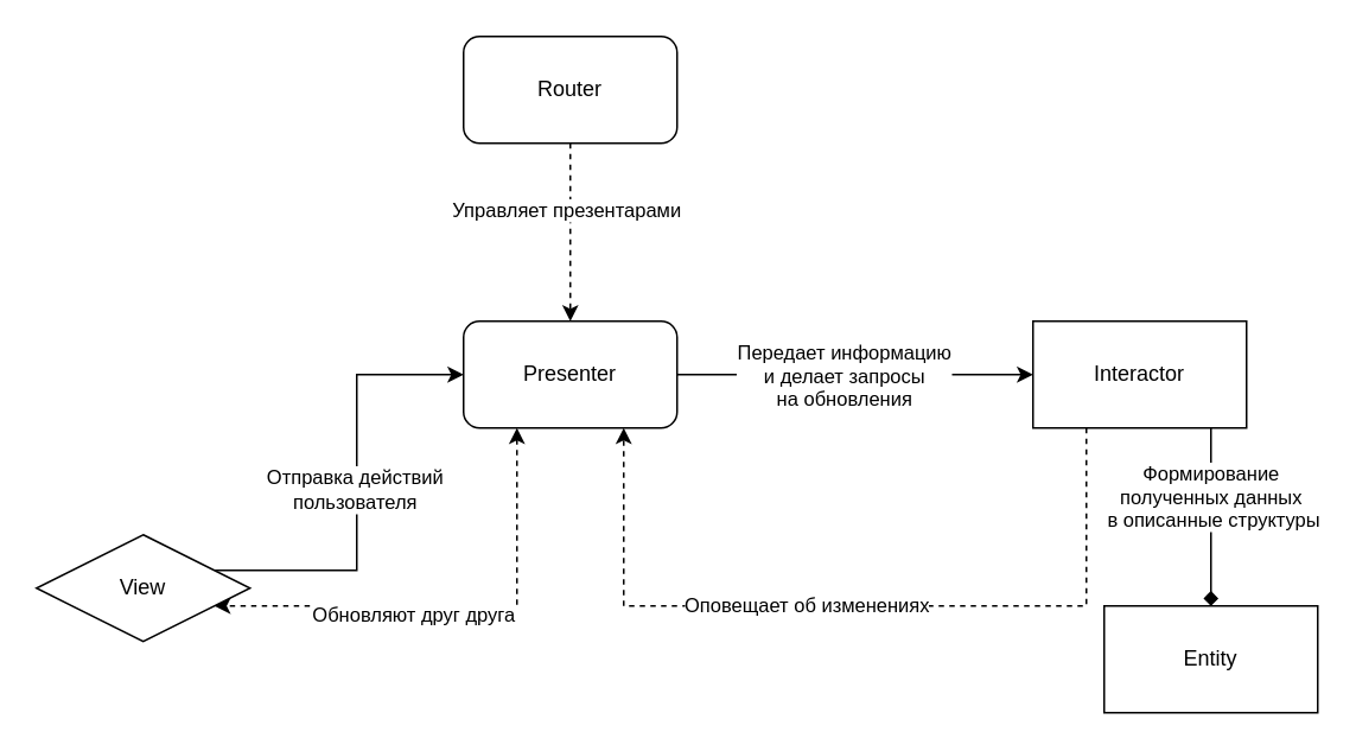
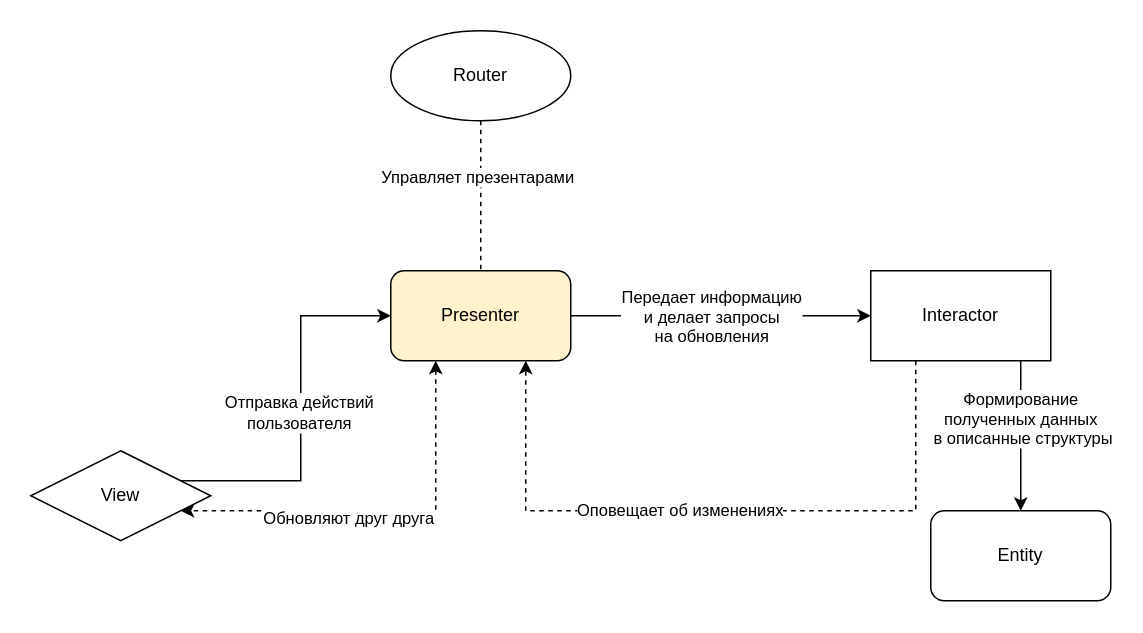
  <mxCell id="0" />
  <mxCell id="1" parent="0" />
  <mxCell id="2" style="edgeStyle=orthogonalEdgeStyle;rounded=0;orthogonalLoop=1;jettySize=auto;html=1;entryX=0;entryY=0.5;entryDx=0;entryDy=0;" edge="1" parent="1" source="4" target="9"><mxGeometry relative="1" as="geometry"><Array as="points"><mxPoint x="200" y="320" /><mxPoint x="200" y="210" /></Array></mxGeometry></mxCell>
  <mxCell id="3" value="Отправка действий &lt;br&gt;пользователя" style="edgeLabel;html=1;align=center;verticalAlign=middle;resizable=0;points=[];" vertex="1" connectable="0" parent="2"><mxGeometry x="0.15" y="2" relative="1" as="geometry"><mxPoint y="18" as="offset" /></mxGeometry></mxCell>
  <mxCell id="4" value="View" style="rhombus;whiteSpace=wrap;html=1;" vertex="1" parent="1"><mxGeometry x="20" y="300" width="120" height="60" as="geometry" /></mxCell>
  <mxCell id="5" style="edgeStyle=orthogonalEdgeStyle;rounded=0;orthogonalLoop=1;jettySize=auto;html=1;startArrow=classic;startFill=1;dashed=1;exitX=0.25;exitY=1;exitDx=0;exitDy=0;" edge="1" parent="1" source="9" target="4"><mxGeometry relative="1" as="geometry"><Array as="points"><mxPoint x="290" y="340" /></Array></mxGeometry></mxCell>
  <mxCell id="6" value="Обновляют друг друга" style="edgeLabel;html=1;align=center;verticalAlign=middle;resizable=0;points=[];" vertex="1" connectable="0" parent="5"><mxGeometry x="0.179" y="4" relative="1" as="geometry"><mxPoint as="offset" /></mxGeometry></mxCell>
  <mxCell id="7" style="edgeStyle=orthogonalEdgeStyle;rounded=0;orthogonalLoop=1;jettySize=auto;html=1;entryX=0;entryY=0.5;entryDx=0;entryDy=0;startArrow=none;startFill=0;" edge="1" parent="1" source="9" target="14"><mxGeometry relative="1" as="geometry" /></mxCell>
  <mxCell id="8" value="Передает информацию&lt;br&gt;и делает запросы &lt;br&gt;на обновления" style="edgeLabel;html=1;align=center;verticalAlign=middle;resizable=0;points=[];" vertex="1" connectable="0" parent="7"><mxGeometry x="-0.338" y="2" relative="1" as="geometry"><mxPoint x="27" y="2" as="offset" /></mxGeometry></mxCell>
- <mxCell id="9" value="Presenter" style="rounded=1;whiteSpace=wrap;html=1;" vertex="1" parent="1"><mxGeometry x="260" y="180" width="120" height="60" as="geometry" /></mxCell>
- <mxCell id="10" style="edgeStyle=orthogonalEdgeStyle;rounded=0;orthogonalLoop=1;jettySize=auto;html=1;entryX=0.5;entryY=0;entryDx=0;entryDy=0;startArrow=none;startFill=0;endArrow=diamond;" edge="1" parent="1" source="14" target="15"><mxGeometry relative="1" as="geometry"><Array as="points"><mxPoint x="680" y="340" /></Array></mxGeometry></mxCell>
+ <mxCell id="9" value="Presenter" style="rounded=1;whiteSpace=wrap;html=1;fillColor=#fff2cc;" vertex="1" parent="1"><mxGeometry x="260" y="180" width="120" height="60" as="geometry" /></mxCell>
+ <mxCell id="10" style="edgeStyle=orthogonalEdgeStyle;rounded=0;orthogonalLoop=1;jettySize=auto;html=1;entryX=0.5;entryY=0;entryDx=0;entryDy=0;startArrow=none;startFill=0;" edge="1" parent="1" source="14" target="15"><mxGeometry relative="1" as="geometry"><Array as="points"><mxPoint x="680" y="340" /></Array></mxGeometry></mxCell>
  <mxCell id="11" value="Формирование &lt;br&gt;полученных данных&lt;br&gt;&amp;nbsp;в описанные структуры" style="edgeLabel;html=1;align=center;verticalAlign=middle;resizable=0;points=[];" vertex="1" connectable="0" parent="10"><mxGeometry x="-0.24" y="-1" relative="1" as="geometry"><mxPoint as="offset" /></mxGeometry></mxCell>
  <mxCell id="12" style="edgeStyle=orthogonalEdgeStyle;rounded=0;orthogonalLoop=1;jettySize=auto;html=1;exitX=0.25;exitY=1;exitDx=0;exitDy=0;entryX=0.75;entryY=1;entryDx=0;entryDy=0;startArrow=none;startFill=0;dashed=1;" edge="1" parent="1" source="14" target="9"><mxGeometry relative="1" as="geometry"><Array as="points"><mxPoint x="610" y="340" /><mxPoint x="350" y="340" /></Array></mxGeometry></mxCell>
  <mxCell id="13" value="Оповещает об изменениях" style="edgeLabel;html=1;align=center;verticalAlign=middle;resizable=0;points=[];" vertex="1" connectable="0" parent="12"><mxGeometry x="0.122" y="-1" relative="1" as="geometry"><mxPoint as="offset" /></mxGeometry></mxCell>
  <mxCell id="14" value="Interactor" style="whiteSpace=wrap;html=1;rounded=0;" vertex="1" parent="1"><mxGeometry x="580" y="180" width="120" height="60" as="geometry" /></mxCell>
- <mxCell id="15" value="Entity" style="whiteSpace=wrap;html=1;rounded=0;" vertex="1" parent="1"><mxGeometry x="620" y="340" width="120" height="60" as="geometry" /></mxCell>
- <mxCell id="16" style="edgeStyle=orthogonalEdgeStyle;rounded=0;orthogonalLoop=1;jettySize=auto;html=1;entryX=0.5;entryY=0;entryDx=0;entryDy=0;dashed=1;startArrow=none;startFill=0;" edge="1" parent="1" source="18" target="9"><mxGeometry relative="1" as="geometry" /></mxCell>
+ <mxCell id="15" value="Entity" style="rounded=1;whiteSpace=wrap;html=1;" vertex="1" parent="1"><mxGeometry x="620" y="340" width="120" height="60" as="geometry" /></mxCell>
+ <mxCell id="16" style="edgeStyle=orthogonalEdgeStyle;rounded=0;orthogonalLoop=1;jettySize=auto;html=1;entryX=0.5;entryY=0;entryDx=0;entryDy=0;dashed=1;startArrow=none;startFill=0;endArrow=none;" edge="1" parent="1" source="18" target="9"><mxGeometry relative="1" as="geometry" /></mxCell>
  <mxCell id="17" value="Управляет презентарами" style="edgeLabel;html=1;align=center;verticalAlign=middle;resizable=0;points=[];" vertex="1" connectable="0" parent="16"><mxGeometry x="-0.26" y="-3" relative="1" as="geometry"><mxPoint as="offset" /></mxGeometry></mxCell>
- <mxCell id="18" value="Router" style="rounded=1;whiteSpace=wrap;html=1;" vertex="1" parent="1"><mxGeometry x="260" width="120" height="60" as="geometry" y="20" /></mxCell>
+ <mxCell id="18" value="Router" style="ellipse;whiteSpace=wrap;html=1;" vertex="1" parent="1"><mxGeometry x="260" width="120" height="60" as="geometry" y="20" /></mxCell>
